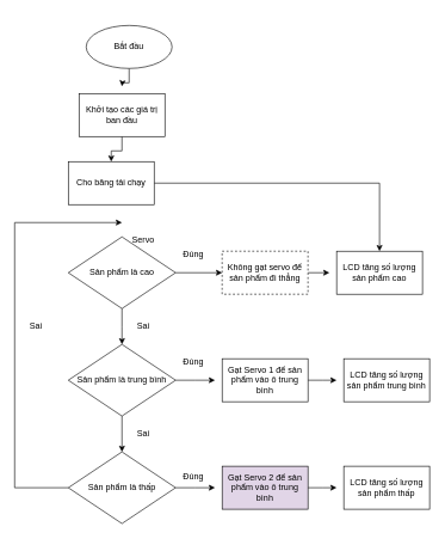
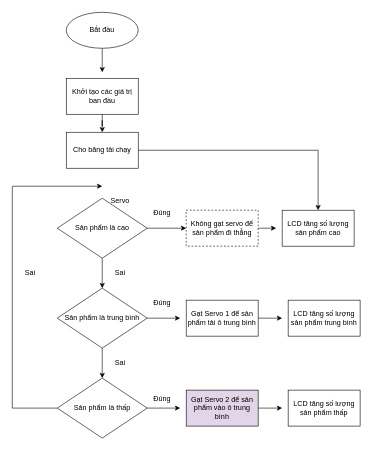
  <mxCell id="0" />
  <mxCell id="1" parent="0" />
  <mxCell id="2" style="edgeStyle=orthogonalEdgeStyle;rounded=0;orthogonalLoop=1;jettySize=auto;html=1;" edge="1" parent="1" source="3"><mxGeometry relative="1" as="geometry"><mxPoint x="170" y="120" as="targetPoint" /></mxGeometry></mxCell>
- <mxCell id="3" value="Bắt đầu" style="ellipse;whiteSpace=wrap;html=1;" vertex="1" parent="1"><mxGeometry x="120" y="35" width="120" height="60" as="geometry" /></mxCell>
+ <mxCell id="3" value="Bắt đầu" style="ellipse;whiteSpace=wrap;html=1;" vertex="1" parent="1"><mxGeometry x="110" y="20" width="120" height="60" as="geometry" /></mxCell>
  <mxCell id="4" style="edgeStyle=orthogonalEdgeStyle;rounded=0;orthogonalLoop=1;jettySize=auto;html=1;entryX=0.5;entryY=0;entryDx=0;entryDy=0;" edge="1" parent="1" source="5" target="10"><mxGeometry relative="1" as="geometry"><mxPoint x="170" y="210" as="targetPoint" /></mxGeometry></mxCell>
  <mxCell id="5" value="Khởi tạo các giá trị ban đầu" style="rounded=0;whiteSpace=wrap;html=1;" vertex="1" parent="1"><mxGeometry x="110" y="130" width="120" height="60" as="geometry" /></mxCell>
  <mxCell id="6" style="edgeStyle=orthogonalEdgeStyle;rounded=0;orthogonalLoop=1;jettySize=auto;html=1;entryX=0;entryY=0.5;entryDx=0;entryDy=0;" edge="1" parent="1" source="8" target="12"><mxGeometry relative="1" as="geometry"><mxPoint x="320" y="380" as="targetPoint" /><Array as="points" /></mxGeometry></mxCell>
  <mxCell id="7" style="edgeStyle=orthogonalEdgeStyle;rounded=0;orthogonalLoop=1;jettySize=auto;html=1;" edge="1" parent="1" source="8"><mxGeometry relative="1" as="geometry"><mxPoint x="170" y="480" as="targetPoint" /></mxGeometry></mxCell>
  <mxCell id="8" value="Sản phẩm là cao" style="rhombus;whiteSpace=wrap;html=1;" vertex="1" parent="1"><mxGeometry x="95" y="330" width="150" height="100" as="geometry" /></mxCell>
  <mxCell id="9" style="edgeStyle=orthogonalEdgeStyle;rounded=0;orthogonalLoop=1;jettySize=auto;html=1;" edge="1" parent="1" source="10" target="18"><mxGeometry relative="1" as="geometry" /></mxCell>
- <mxCell id="10" value="Cho băng tải chạy" style="rounded=0;whiteSpace=wrap;html=1;" vertex="1" parent="1"><mxGeometry x="95" y="225" width="120" height="60" as="geometry" /></mxCell>
+ <mxCell id="10" value="Cho băng tải chạy" style="rounded=0;whiteSpace=wrap;html=1;" vertex="1" parent="1"><mxGeometry x="110" y="220" width="120" height="60" as="geometry" /></mxCell>
  <mxCell id="11" style="edgeStyle=orthogonalEdgeStyle;rounded=0;orthogonalLoop=1;jettySize=auto;html=1;" edge="1" parent="1" source="12"><mxGeometry relative="1" as="geometry"><mxPoint x="460" y="380" as="targetPoint" /></mxGeometry></mxCell>
  <mxCell id="12" value="Không gạt servo để sản phẩm đi thẳng" style="rounded=0;whiteSpace=wrap;html=1;dashed=1;" vertex="1" parent="1"><mxGeometry x="310" y="350" width="120" height="60" as="geometry" /></mxCell>
  <mxCell id="13" style="edgeStyle=orthogonalEdgeStyle;rounded=0;orthogonalLoop=1;jettySize=auto;html=1;" edge="1" parent="1" source="15"><mxGeometry relative="1" as="geometry"><mxPoint x="300" y="530" as="targetPoint" /></mxGeometry></mxCell>
  <mxCell id="14" style="edgeStyle=orthogonalEdgeStyle;rounded=0;orthogonalLoop=1;jettySize=auto;html=1;entryX=0.5;entryY=0;entryDx=0;entryDy=0;" edge="1" parent="1" source="15" target="22"><mxGeometry relative="1" as="geometry" /></mxCell>
  <mxCell id="15" value="Sản phẩm là trung bình" style="rhombus;whiteSpace=wrap;html=1;" vertex="1" parent="1"><mxGeometry x="95" y="480" width="150" height="100" as="geometry" /></mxCell>
  <mxCell id="16" style="edgeStyle=orthogonalEdgeStyle;rounded=0;orthogonalLoop=1;jettySize=auto;html=1;" edge="1" parent="1" source="17"><mxGeometry relative="1" as="geometry"><mxPoint x="470" y="530" as="targetPoint" /></mxGeometry></mxCell>
- <mxCell id="17" value="Gạt Servo 1 để sản phẩm vào ô trung bình" style="rounded=0;whiteSpace=wrap;html=1;" vertex="1" parent="1"><mxGeometry x="310" y="500" width="120" height="60" as="geometry" /></mxCell>
+ <mxCell id="17" value="Gạt Servo 1 để sản phẩm tải ô trung bình" style="rounded=0;whiteSpace=wrap;html=1;" vertex="1" parent="1"><mxGeometry x="310" y="500" width="120" height="60" as="geometry" /></mxCell>
  <mxCell id="18" value="LCD tăng số lượng sản phẩm cao" style="rounded=0;whiteSpace=wrap;html=1;" vertex="1" parent="1"><mxGeometry x="470" y="350" width="120" height="60" as="geometry" /></mxCell>
  <mxCell id="19" value="LCD tăng số lượng sản phẩm trung bình" style="rounded=0;whiteSpace=wrap;html=1;" vertex="1" parent="1"><mxGeometry x="480" y="500" width="120" height="60" as="geometry" /></mxCell>
  <mxCell id="20" style="edgeStyle=orthogonalEdgeStyle;rounded=0;orthogonalLoop=1;jettySize=auto;html=1;" edge="1" parent="1" source="22"><mxGeometry relative="1" as="geometry"><mxPoint x="300" y="680" as="targetPoint" /></mxGeometry></mxCell>
  <mxCell id="21" style="edgeStyle=orthogonalEdgeStyle;rounded=0;orthogonalLoop=1;jettySize=auto;html=1;" edge="1" parent="1" source="22"><mxGeometry relative="1" as="geometry"><mxPoint x="170" y="310" as="targetPoint" /><Array as="points"><mxPoint x="20" y="680" /><mxPoint x="20" y="310" /></Array></mxGeometry></mxCell>
  <mxCell id="22" value="Sản phẩm là thấp" style="rhombus;whiteSpace=wrap;html=1;" vertex="1" parent="1"><mxGeometry x="95" y="630" width="150" height="100" as="geometry" /></mxCell>
  <mxCell id="23" style="edgeStyle=orthogonalEdgeStyle;rounded=0;orthogonalLoop=1;jettySize=auto;html=1;" edge="1" parent="1" source="24"><mxGeometry relative="1" as="geometry"><mxPoint x="470" y="680" as="targetPoint" /></mxGeometry></mxCell>
  <mxCell id="24" value="Gạt Servo 2 để sản phẩm vào ô trung bình" style="rounded=0;whiteSpace=wrap;html=1;fillColor=#e1d5e7;" vertex="1" parent="1"><mxGeometry x="310" y="650" width="120" height="60" as="geometry" /></mxCell>
  <mxCell id="25" value="LCD tăng số lượng sản phẩm thấp" style="rounded=0;whiteSpace=wrap;html=1;" vertex="1" parent="1"><mxGeometry x="480" y="650" width="120" height="60" as="geometry" /></mxCell>
  <mxCell id="26" value="Servo" style="text;html=1;strokeColor=none;fillColor=none;align=center;verticalAlign=middle;whiteSpace=wrap;rounded=0;" vertex="1" parent="1"><mxGeometry x="170" y="320" width="60" height="30" as="geometry" /></mxCell>
  <mxCell id="27" value="Đúng" style="text;html=1;strokeColor=none;fillColor=none;align=center;verticalAlign=middle;whiteSpace=wrap;rounded=0;" vertex="1" parent="1"><mxGeometry x="240" y="340" width="60" height="30" as="geometry" /></mxCell>
  <mxCell id="28" value="Sai" style="text;html=1;strokeColor=none;fillColor=none;align=center;verticalAlign=middle;whiteSpace=wrap;rounded=0;" vertex="1" parent="1"><mxGeometry x="170" y="440" width="60" height="30" as="geometry" /></mxCell>
  <mxCell id="29" value="Sai" style="text;html=1;strokeColor=none;fillColor=none;align=center;verticalAlign=middle;whiteSpace=wrap;rounded=0;" vertex="1" parent="1"><mxGeometry x="20" y="440" width="60" height="30" as="geometry" /></mxCell>
  <mxCell id="30" value="Sai" style="text;html=1;strokeColor=none;fillColor=none;align=center;verticalAlign=middle;whiteSpace=wrap;rounded=0;" vertex="1" parent="1"><mxGeometry x="170" y="590" width="60" height="30" as="geometry" /></mxCell>
  <mxCell id="31" value="Đúng" style="text;html=1;strokeColor=none;fillColor=none;align=center;verticalAlign=middle;whiteSpace=wrap;rounded=0;" vertex="1" parent="1"><mxGeometry x="240" y="490" width="60" height="30" as="geometry" /></mxCell>
  <mxCell id="32" value="Đúng" style="text;html=1;strokeColor=none;fillColor=none;align=center;verticalAlign=middle;whiteSpace=wrap;rounded=0;" vertex="1" parent="1"><mxGeometry x="240" y="650" width="60" height="30" as="geometry" /></mxCell>
